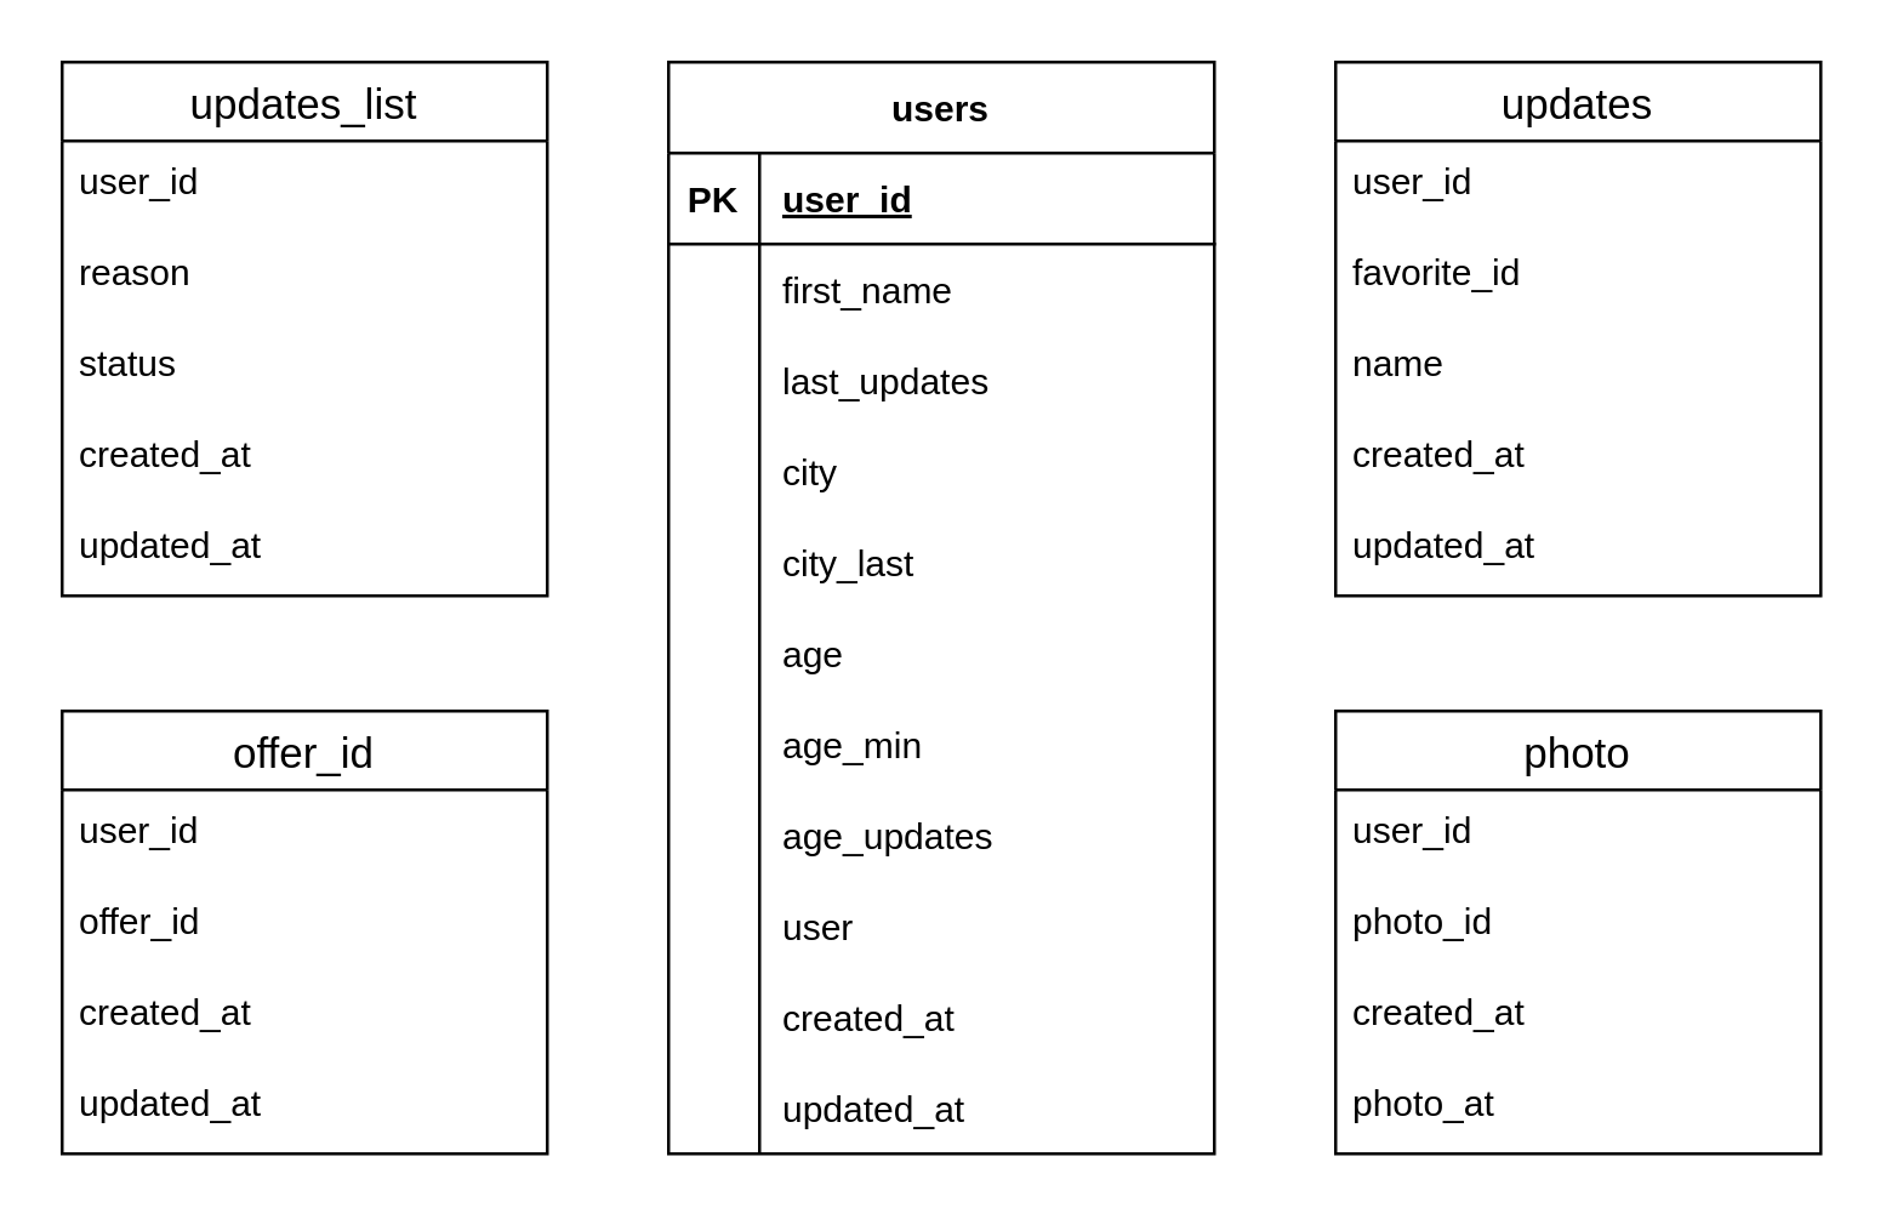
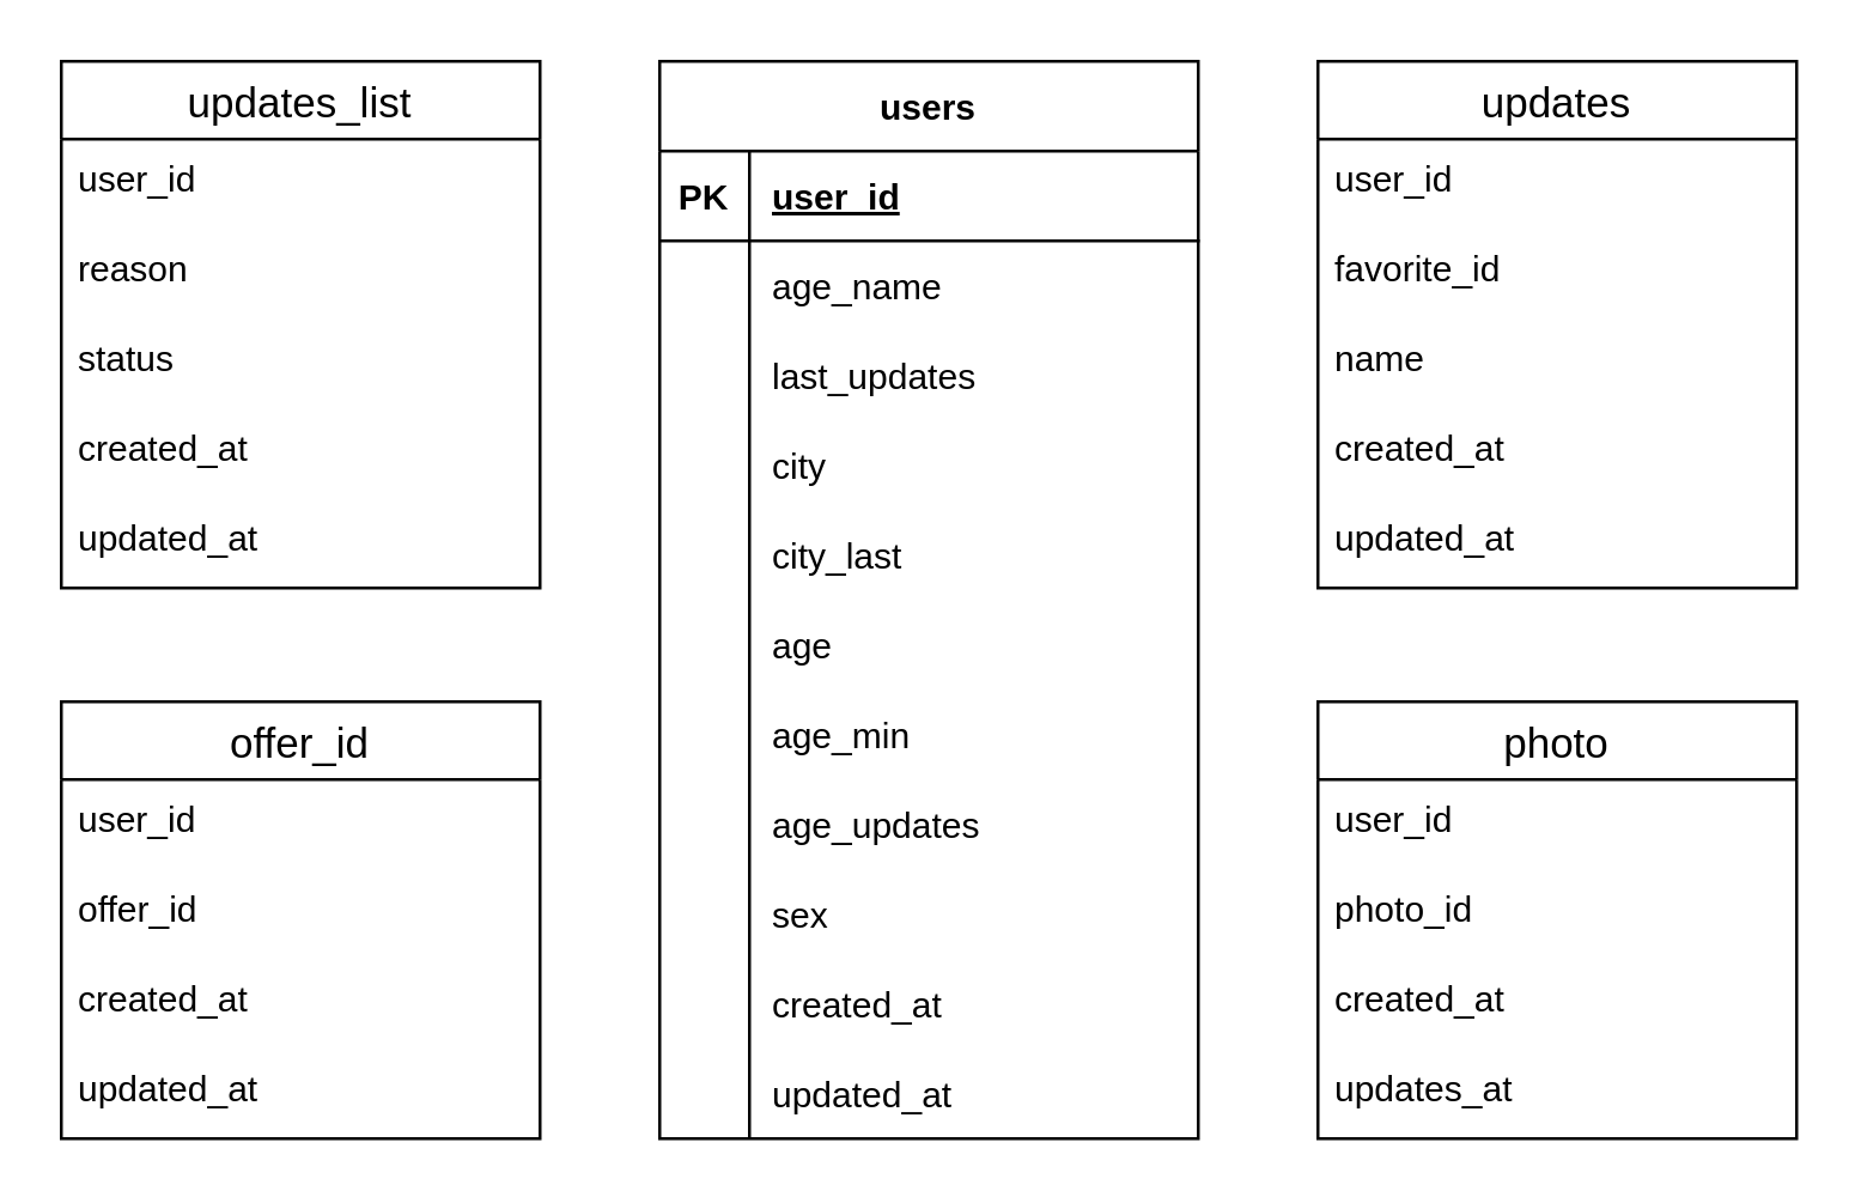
  <mxCell id="0" />
  <mxCell id="1" parent="0" />
  <mxCell id="2" value="users" style="shape=table;startSize=30;container=1;collapsible=1;childLayout=tableLayout;fixedRows=1;rowLines=0;fontStyle=1;align=center;resizeLast=1;" vertex="1" parent="1"><mxGeometry x="220" y="20" width="180" height="360" as="geometry" /></mxCell>
  <mxCell id="3" value="" style="shape=tableRow;horizontal=0;startSize=0;swimlaneHead=0;swimlaneBody=0;fillColor=none;collapsible=0;dropTarget=0;points=[[0,0.5],[1,0.5]];portConstraint=eastwest;top=0;left=0;right=0;bottom=1;" vertex="1" parent="2"><mxGeometry y="30" width="180" height="30" as="geometry" /></mxCell>
  <mxCell id="4" value="PK" style="shape=partialRectangle;connectable=0;fillColor=none;top=0;left=0;bottom=0;right=0;fontStyle=1;overflow=hidden;" vertex="1" parent="3"><mxGeometry width="30" height="30" as="geometry"><mxRectangle width="30" height="30" as="alternateBounds" /></mxGeometry></mxCell>
  <mxCell id="5" value="user_id" style="shape=partialRectangle;connectable=0;fillColor=none;top=0;left=0;bottom=0;right=0;align=left;spacingLeft=6;fontStyle=5;overflow=hidden;" vertex="1" parent="3"><mxGeometry x="30" width="150" height="30" as="geometry"><mxRectangle width="150" height="30" as="alternateBounds" /></mxGeometry></mxCell>
  <mxCell id="6" value="" style="shape=tableRow;horizontal=0;startSize=0;swimlaneHead=0;swimlaneBody=0;fillColor=none;collapsible=0;dropTarget=0;points=[[0,0.5],[1,0.5]];portConstraint=eastwest;top=0;left=0;right=0;bottom=0;" vertex="1" parent="2"><mxGeometry y="60" width="180" height="30" as="geometry" /></mxCell>
  <mxCell id="7" value="" style="shape=partialRectangle;connectable=0;fillColor=none;top=0;left=0;bottom=0;right=0;editable=1;overflow=hidden;" vertex="1" parent="6"><mxGeometry width="30" height="30" as="geometry"><mxRectangle width="30" height="30" as="alternateBounds" /></mxGeometry></mxCell>
- <mxCell id="8" value="first_name" style="shape=partialRectangle;connectable=0;fillColor=none;top=0;left=0;bottom=0;right=0;align=left;spacingLeft=6;overflow=hidden;" vertex="1" parent="6"><mxGeometry x="30" width="150" height="30" as="geometry"><mxRectangle width="150" height="30" as="alternateBounds" /></mxGeometry></mxCell>
+ <mxCell id="8" value="age_name" style="shape=partialRectangle;connectable=0;fillColor=none;top=0;left=0;bottom=0;right=0;align=left;spacingLeft=6;overflow=hidden;" vertex="1" parent="6"><mxGeometry x="30" width="150" height="30" as="geometry"><mxRectangle width="150" height="30" as="alternateBounds" /></mxGeometry></mxCell>
  <mxCell id="9" value="" style="shape=tableRow;horizontal=0;startSize=0;swimlaneHead=0;swimlaneBody=0;fillColor=none;collapsible=0;dropTarget=0;points=[[0,0.5],[1,0.5]];portConstraint=eastwest;top=0;left=0;right=0;bottom=0;" vertex="1" parent="2"><mxGeometry y="90" width="180" height="30" as="geometry" /></mxCell>
  <mxCell id="10" value="" style="shape=partialRectangle;connectable=0;fillColor=none;top=0;left=0;bottom=0;right=0;editable=1;overflow=hidden;" vertex="1" parent="9"><mxGeometry width="30" height="30" as="geometry"><mxRectangle width="30" height="30" as="alternateBounds" /></mxGeometry></mxCell>
  <mxCell id="11" value="last_updates" style="shape=partialRectangle;connectable=0;fillColor=none;top=0;left=0;bottom=0;right=0;align=left;spacingLeft=6;overflow=hidden;" vertex="1" parent="9"><mxGeometry x="30" width="150" height="30" as="geometry"><mxRectangle width="150" height="30" as="alternateBounds" /></mxGeometry></mxCell>
  <mxCell id="12" value="" style="shape=tableRow;horizontal=0;startSize=0;swimlaneHead=0;swimlaneBody=0;fillColor=none;collapsible=0;dropTarget=0;points=[[0,0.5],[1,0.5]];portConstraint=eastwest;top=0;left=0;right=0;bottom=0;" vertex="1" parent="2"><mxGeometry y="120" width="180" height="30" as="geometry" /></mxCell>
  <mxCell id="13" value="" style="shape=partialRectangle;connectable=0;fillColor=none;top=0;left=0;bottom=0;right=0;editable=1;overflow=hidden;" vertex="1" parent="12"><mxGeometry width="30" height="30" as="geometry"><mxRectangle width="30" height="30" as="alternateBounds" /></mxGeometry></mxCell>
  <mxCell id="14" value="city" style="shape=partialRectangle;connectable=0;fillColor=none;top=0;left=0;bottom=0;right=0;align=left;spacingLeft=6;overflow=hidden;" vertex="1" parent="12"><mxGeometry x="30" width="150" height="30" as="geometry"><mxRectangle width="150" height="30" as="alternateBounds" /></mxGeometry></mxCell>
  <mxCell id="15" value="" style="shape=tableRow;horizontal=0;startSize=0;swimlaneHead=0;swimlaneBody=0;fillColor=none;collapsible=0;dropTarget=0;points=[[0,0.5],[1,0.5]];portConstraint=eastwest;top=0;left=0;right=0;bottom=0;" vertex="1" parent="2"><mxGeometry y="150" width="180" height="30" as="geometry" /></mxCell>
  <mxCell id="16" value="" style="shape=partialRectangle;connectable=0;fillColor=none;top=0;left=0;bottom=0;right=0;editable=1;overflow=hidden;" vertex="1" parent="15"><mxGeometry width="30" height="30" as="geometry"><mxRectangle width="30" height="30" as="alternateBounds" /></mxGeometry></mxCell>
  <mxCell id="17" value="city_last" style="shape=partialRectangle;connectable=0;fillColor=none;top=0;left=0;bottom=0;right=0;align=left;spacingLeft=6;overflow=hidden;" vertex="1" parent="15"><mxGeometry x="30" width="150" height="30" as="geometry"><mxRectangle width="150" height="30" as="alternateBounds" /></mxGeometry></mxCell>
  <mxCell id="18" value="" style="shape=tableRow;horizontal=0;startSize=0;swimlaneHead=0;swimlaneBody=0;fillColor=none;collapsible=0;dropTarget=0;points=[[0,0.5],[1,0.5]];portConstraint=eastwest;top=0;left=0;right=0;bottom=0;" vertex="1" parent="2"><mxGeometry y="180" width="180" height="30" as="geometry" /></mxCell>
  <mxCell id="19" value="" style="shape=partialRectangle;connectable=0;fillColor=none;top=0;left=0;bottom=0;right=0;editable=1;overflow=hidden;" vertex="1" parent="18"><mxGeometry width="30" height="30" as="geometry"><mxRectangle width="30" height="30" as="alternateBounds" /></mxGeometry></mxCell>
  <mxCell id="20" value="age" style="shape=partialRectangle;connectable=0;fillColor=none;top=0;left=0;bottom=0;right=0;align=left;spacingLeft=6;overflow=hidden;" vertex="1" parent="18"><mxGeometry x="30" width="150" height="30" as="geometry"><mxRectangle width="150" height="30" as="alternateBounds" /></mxGeometry></mxCell>
  <mxCell id="21" value="" style="shape=tableRow;horizontal=0;startSize=0;swimlaneHead=0;swimlaneBody=0;fillColor=none;collapsible=0;dropTarget=0;points=[[0,0.5],[1,0.5]];portConstraint=eastwest;top=0;left=0;right=0;bottom=0;" vertex="1" parent="2"><mxGeometry y="210" width="180" height="30" as="geometry" /></mxCell>
  <mxCell id="22" value="" style="shape=partialRectangle;connectable=0;fillColor=none;top=0;left=0;bottom=0;right=0;editable=1;overflow=hidden;" vertex="1" parent="21"><mxGeometry width="30" height="30" as="geometry"><mxRectangle width="30" height="30" as="alternateBounds" /></mxGeometry></mxCell>
  <mxCell id="23" value="age_min" style="shape=partialRectangle;connectable=0;fillColor=none;top=0;left=0;bottom=0;right=0;align=left;spacingLeft=6;overflow=hidden;" vertex="1" parent="21"><mxGeometry x="30" width="150" height="30" as="geometry"><mxRectangle width="150" height="30" as="alternateBounds" /></mxGeometry></mxCell>
  <mxCell id="24" value="" style="shape=tableRow;horizontal=0;startSize=0;swimlaneHead=0;swimlaneBody=0;fillColor=none;collapsible=0;dropTarget=0;points=[[0,0.5],[1,0.5]];portConstraint=eastwest;top=0;left=0;right=0;bottom=0;" vertex="1" parent="2"><mxGeometry y="240" width="180" height="30" as="geometry" /></mxCell>
  <mxCell id="25" value="" style="shape=partialRectangle;connectable=0;fillColor=none;top=0;left=0;bottom=0;right=0;editable=1;overflow=hidden;" vertex="1" parent="24"><mxGeometry width="30" height="30" as="geometry"><mxRectangle width="30" height="30" as="alternateBounds" /></mxGeometry></mxCell>
  <mxCell id="26" value="age_updates" style="shape=partialRectangle;connectable=0;fillColor=none;top=0;left=0;bottom=0;right=0;align=left;spacingLeft=6;overflow=hidden;" vertex="1" parent="24"><mxGeometry x="30" width="150" height="30" as="geometry"><mxRectangle width="150" height="30" as="alternateBounds" /></mxGeometry></mxCell>
  <mxCell id="27" value="" style="shape=tableRow;horizontal=0;startSize=0;swimlaneHead=0;swimlaneBody=0;fillColor=none;collapsible=0;dropTarget=0;points=[[0,0.5],[1,0.5]];portConstraint=eastwest;top=0;left=0;right=0;bottom=0;" vertex="1" parent="2"><mxGeometry y="270" width="180" height="30" as="geometry" /></mxCell>
  <mxCell id="28" value="" style="shape=partialRectangle;connectable=0;fillColor=none;top=0;left=0;bottom=0;right=0;editable=1;overflow=hidden;" vertex="1" parent="27"><mxGeometry width="30" height="30" as="geometry"><mxRectangle width="30" height="30" as="alternateBounds" /></mxGeometry></mxCell>
- <mxCell id="29" value="user" style="shape=partialRectangle;connectable=0;fillColor=none;top=0;left=0;bottom=0;right=0;align=left;spacingLeft=6;overflow=hidden;" vertex="1" parent="27"><mxGeometry x="30" width="150" height="30" as="geometry"><mxRectangle width="150" height="30" as="alternateBounds" /></mxGeometry></mxCell>
+ <mxCell id="29" value="sex" style="shape=partialRectangle;connectable=0;fillColor=none;top=0;left=0;bottom=0;right=0;align=left;spacingLeft=6;overflow=hidden;" vertex="1" parent="27"><mxGeometry x="30" width="150" height="30" as="geometry"><mxRectangle width="150" height="30" as="alternateBounds" /></mxGeometry></mxCell>
  <mxCell id="30" value="" style="shape=tableRow;horizontal=0;startSize=0;swimlaneHead=0;swimlaneBody=0;fillColor=none;collapsible=0;dropTarget=0;points=[[0,0.5],[1,0.5]];portConstraint=eastwest;top=0;left=0;right=0;bottom=0;" vertex="1" parent="2"><mxGeometry y="300" width="180" height="30" as="geometry" /></mxCell>
  <mxCell id="31" value="" style="shape=partialRectangle;connectable=0;fillColor=none;top=0;left=0;bottom=0;right=0;editable=1;overflow=hidden;" vertex="1" parent="30"><mxGeometry width="30" height="30" as="geometry"><mxRectangle width="30" height="30" as="alternateBounds" /></mxGeometry></mxCell>
  <mxCell id="32" value="created_at" style="shape=partialRectangle;connectable=0;fillColor=none;top=0;left=0;bottom=0;right=0;align=left;spacingLeft=6;overflow=hidden;" vertex="1" parent="30"><mxGeometry x="30" width="150" height="30" as="geometry"><mxRectangle width="150" height="30" as="alternateBounds" /></mxGeometry></mxCell>
  <mxCell id="33" value="" style="shape=tableRow;horizontal=0;startSize=0;swimlaneHead=0;swimlaneBody=0;fillColor=none;collapsible=0;dropTarget=0;points=[[0,0.5],[1,0.5]];portConstraint=eastwest;top=0;left=0;right=0;bottom=0;" vertex="1" parent="2"><mxGeometry y="330" width="180" height="30" as="geometry" /></mxCell>
  <mxCell id="34" value="" style="shape=partialRectangle;connectable=0;fillColor=none;top=0;left=0;bottom=0;right=0;editable=1;overflow=hidden;" vertex="1" parent="33"><mxGeometry width="30" height="30" as="geometry"><mxRectangle width="30" height="30" as="alternateBounds" /></mxGeometry></mxCell>
  <mxCell id="35" value="updated_at" style="shape=partialRectangle;connectable=0;fillColor=none;top=0;left=0;bottom=0;right=0;align=left;spacingLeft=6;overflow=hidden;" vertex="1" parent="33"><mxGeometry x="30" width="150" height="30" as="geometry"><mxRectangle width="150" height="30" as="alternateBounds" /></mxGeometry></mxCell>
  <mxCell id="36" value="updates_list" style="swimlane;fontStyle=0;childLayout=stackLayout;horizontal=1;startSize=26;horizontalStack=0;resizeParent=1;resizeParentMax=0;resizeLast=0;collapsible=1;marginBottom=0;align=center;fontSize=14;" vertex="1" parent="1"><mxGeometry x="20" y="20" width="160" height="176" as="geometry" /></mxCell>
  <mxCell id="37" value="user_id" style="text;strokeColor=none;fillColor=none;spacingLeft=4;spacingRight=4;overflow=hidden;rotatable=0;points=[[0,0.5],[1,0.5]];portConstraint=eastwest;fontSize=12;" vertex="1" parent="36"><mxGeometry y="26" width="160" height="30" as="geometry" /></mxCell>
  <mxCell id="38" value="reason" style="text;strokeColor=none;fillColor=none;spacingLeft=4;spacingRight=4;overflow=hidden;rotatable=0;points=[[0,0.5],[1,0.5]];portConstraint=eastwest;fontSize=12;" vertex="1" parent="36"><mxGeometry y="56" width="160" height="30" as="geometry" /></mxCell>
  <mxCell id="39" value="status" style="text;strokeColor=none;fillColor=none;spacingLeft=4;spacingRight=4;overflow=hidden;rotatable=0;points=[[0,0.5],[1,0.5]];portConstraint=eastwest;fontSize=12;" vertex="1" parent="36"><mxGeometry y="86" width="160" height="30" as="geometry" /></mxCell>
  <mxCell id="40" value="created_at" style="text;strokeColor=none;fillColor=none;spacingLeft=4;spacingRight=4;overflow=hidden;rotatable=0;points=[[0,0.5],[1,0.5]];portConstraint=eastwest;fontSize=12;" vertex="1" parent="36"><mxGeometry y="116" width="160" height="30" as="geometry" /></mxCell>
  <mxCell id="41" value="updated_at" style="text;strokeColor=none;fillColor=none;spacingLeft=4;spacingRight=4;overflow=hidden;rotatable=0;points=[[0,0.5],[1,0.5]];portConstraint=eastwest;fontSize=12;" vertex="1" parent="36"><mxGeometry y="146" width="160" height="30" as="geometry" /></mxCell>
  <mxCell id="42" value="updates" style="swimlane;fontStyle=0;childLayout=stackLayout;horizontal=1;startSize=26;horizontalStack=0;resizeParent=1;resizeParentMax=0;resizeLast=0;collapsible=1;marginBottom=0;align=center;fontSize=14;" vertex="1" parent="1"><mxGeometry x="440" y="20" width="160" height="176" as="geometry" /></mxCell>
  <mxCell id="43" value="user_id" style="text;strokeColor=none;fillColor=none;spacingLeft=4;spacingRight=4;overflow=hidden;rotatable=0;points=[[0,0.5],[1,0.5]];portConstraint=eastwest;fontSize=12;" vertex="1" parent="42"><mxGeometry y="26" width="160" height="30" as="geometry" /></mxCell>
  <mxCell id="44" value="favorite_id" style="text;strokeColor=none;fillColor=none;spacingLeft=4;spacingRight=4;overflow=hidden;rotatable=0;points=[[0,0.5],[1,0.5]];portConstraint=eastwest;fontSize=12;" vertex="1" parent="42"><mxGeometry y="56" width="160" height="30" as="geometry" /></mxCell>
  <mxCell id="45" value="name" style="text;strokeColor=none;fillColor=none;spacingLeft=4;spacingRight=4;overflow=hidden;rotatable=0;points=[[0,0.5],[1,0.5]];portConstraint=eastwest;fontSize=12;" vertex="1" parent="42"><mxGeometry y="86" width="160" height="30" as="geometry" /></mxCell>
  <mxCell id="46" value="created_at" style="text;strokeColor=none;fillColor=none;spacingLeft=4;spacingRight=4;overflow=hidden;rotatable=0;points=[[0,0.5],[1,0.5]];portConstraint=eastwest;fontSize=12;" vertex="1" parent="42"><mxGeometry y="116" width="160" height="30" as="geometry" /></mxCell>
  <mxCell id="47" value="updated_at" style="text;strokeColor=none;fillColor=none;spacingLeft=4;spacingRight=4;overflow=hidden;rotatable=0;points=[[0,0.5],[1,0.5]];portConstraint=eastwest;fontSize=12;" vertex="1" parent="42"><mxGeometry y="146" width="160" height="30" as="geometry" /></mxCell>
  <mxCell id="48" value="offer_id" style="swimlane;fontStyle=0;childLayout=stackLayout;horizontal=1;startSize=26;horizontalStack=0;resizeParent=1;resizeParentMax=0;resizeLast=0;collapsible=1;marginBottom=0;align=center;fontSize=14;" vertex="1" parent="1"><mxGeometry x="20" y="234" width="160" height="146" as="geometry" /></mxCell>
  <mxCell id="49" value="user_id" style="text;strokeColor=none;fillColor=none;spacingLeft=4;spacingRight=4;overflow=hidden;rotatable=0;points=[[0,0.5],[1,0.5]];portConstraint=eastwest;fontSize=12;" vertex="1" parent="48"><mxGeometry y="26" width="160" height="30" as="geometry" /></mxCell>
  <mxCell id="50" value="offer_id" style="text;strokeColor=none;fillColor=none;spacingLeft=4;spacingRight=4;overflow=hidden;rotatable=0;points=[[0,0.5],[1,0.5]];portConstraint=eastwest;fontSize=12;" vertex="1" parent="48"><mxGeometry y="56" width="160" height="30" as="geometry" /></mxCell>
  <mxCell id="51" value="created_at" style="text;strokeColor=none;fillColor=none;spacingLeft=4;spacingRight=4;overflow=hidden;rotatable=0;points=[[0,0.5],[1,0.5]];portConstraint=eastwest;fontSize=12;" vertex="1" parent="48"><mxGeometry y="86" width="160" height="30" as="geometry" /></mxCell>
  <mxCell id="52" value="updated_at" style="text;strokeColor=none;fillColor=none;spacingLeft=4;spacingRight=4;overflow=hidden;rotatable=0;points=[[0,0.5],[1,0.5]];portConstraint=eastwest;fontSize=12;" vertex="1" parent="48"><mxGeometry y="116" width="160" height="30" as="geometry" /></mxCell>
  <mxCell id="53" value="photo" style="swimlane;fontStyle=0;childLayout=stackLayout;horizontal=1;startSize=26;horizontalStack=0;resizeParent=1;resizeParentMax=0;resizeLast=0;collapsible=1;marginBottom=0;align=center;fontSize=14;" vertex="1" parent="1"><mxGeometry x="440" y="234" width="160" height="146" as="geometry" /></mxCell>
  <mxCell id="54" value="user_id" style="text;strokeColor=none;fillColor=none;spacingLeft=4;spacingRight=4;overflow=hidden;rotatable=0;points=[[0,0.5],[1,0.5]];portConstraint=eastwest;fontSize=12;" vertex="1" parent="53"><mxGeometry y="26" width="160" height="30" as="geometry" /></mxCell>
  <mxCell id="55" value="photo_id" style="text;strokeColor=none;fillColor=none;spacingLeft=4;spacingRight=4;overflow=hidden;rotatable=0;points=[[0,0.5],[1,0.5]];portConstraint=eastwest;fontSize=12;" vertex="1" parent="53"><mxGeometry y="56" width="160" height="30" as="geometry" /></mxCell>
  <mxCell id="56" value="created_at" style="text;strokeColor=none;fillColor=none;spacingLeft=4;spacingRight=4;overflow=hidden;rotatable=0;points=[[0,0.5],[1,0.5]];portConstraint=eastwest;fontSize=12;" vertex="1" parent="53"><mxGeometry y="86" width="160" height="30" as="geometry" /></mxCell>
- <mxCell id="57" value="photo_at" style="text;strokeColor=none;fillColor=none;spacingLeft=4;spacingRight=4;overflow=hidden;rotatable=0;points=[[0,0.5],[1,0.5]];portConstraint=eastwest;fontSize=12;" vertex="1" parent="53"><mxGeometry y="116" width="160" height="30" as="geometry" /></mxCell>
+ <mxCell id="57" value="updates_at" style="text;strokeColor=none;fillColor=none;spacingLeft=4;spacingRight=4;overflow=hidden;rotatable=0;points=[[0,0.5],[1,0.5]];portConstraint=eastwest;fontSize=12;" vertex="1" parent="53"><mxGeometry y="116" width="160" height="30" as="geometry" /></mxCell>
